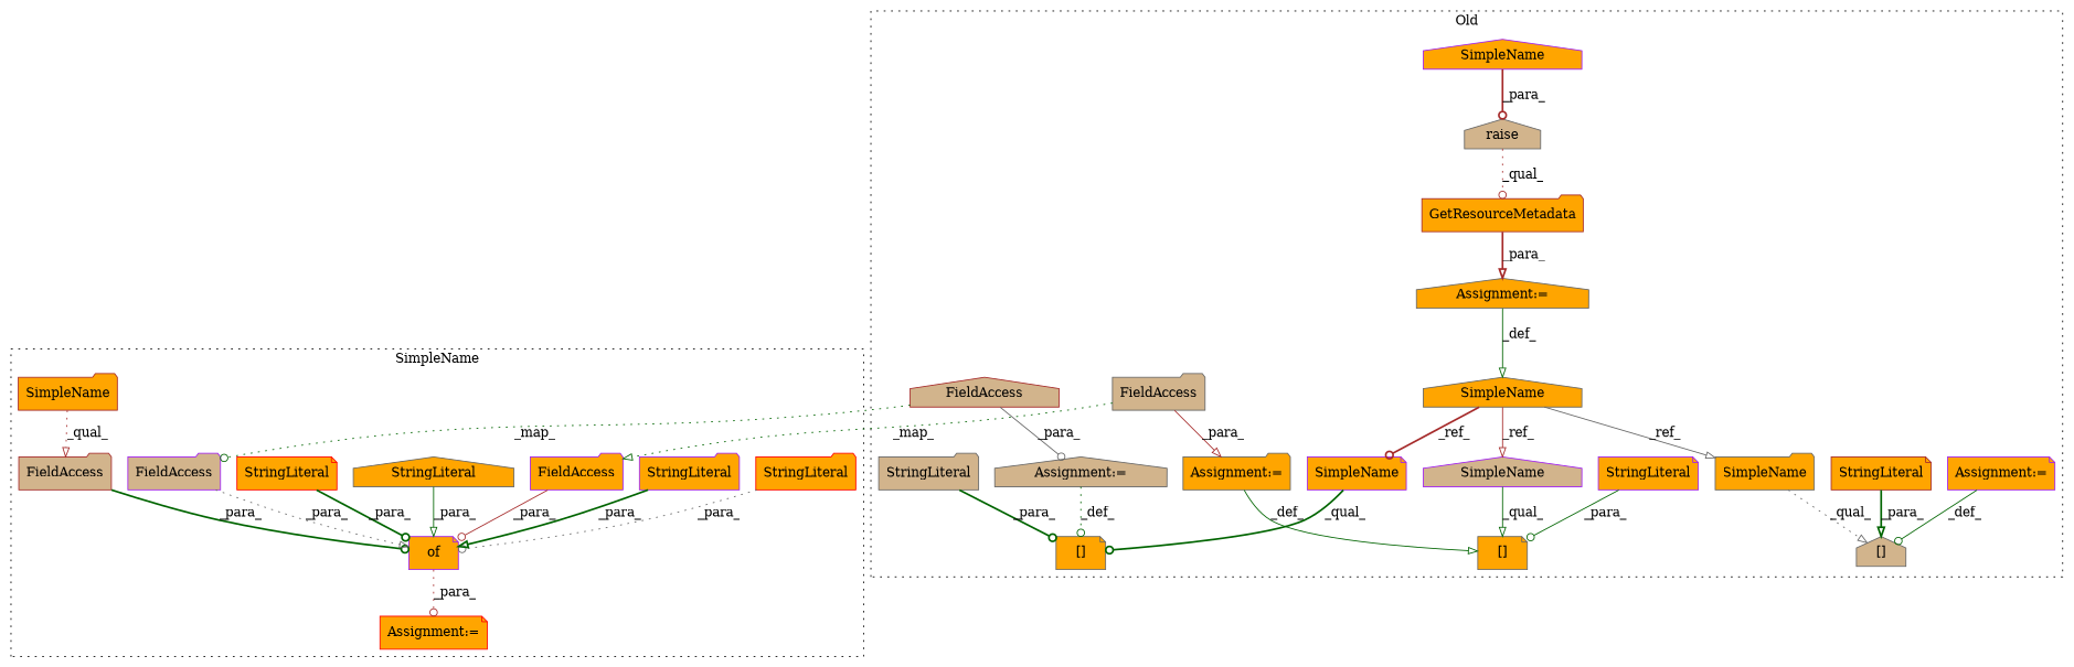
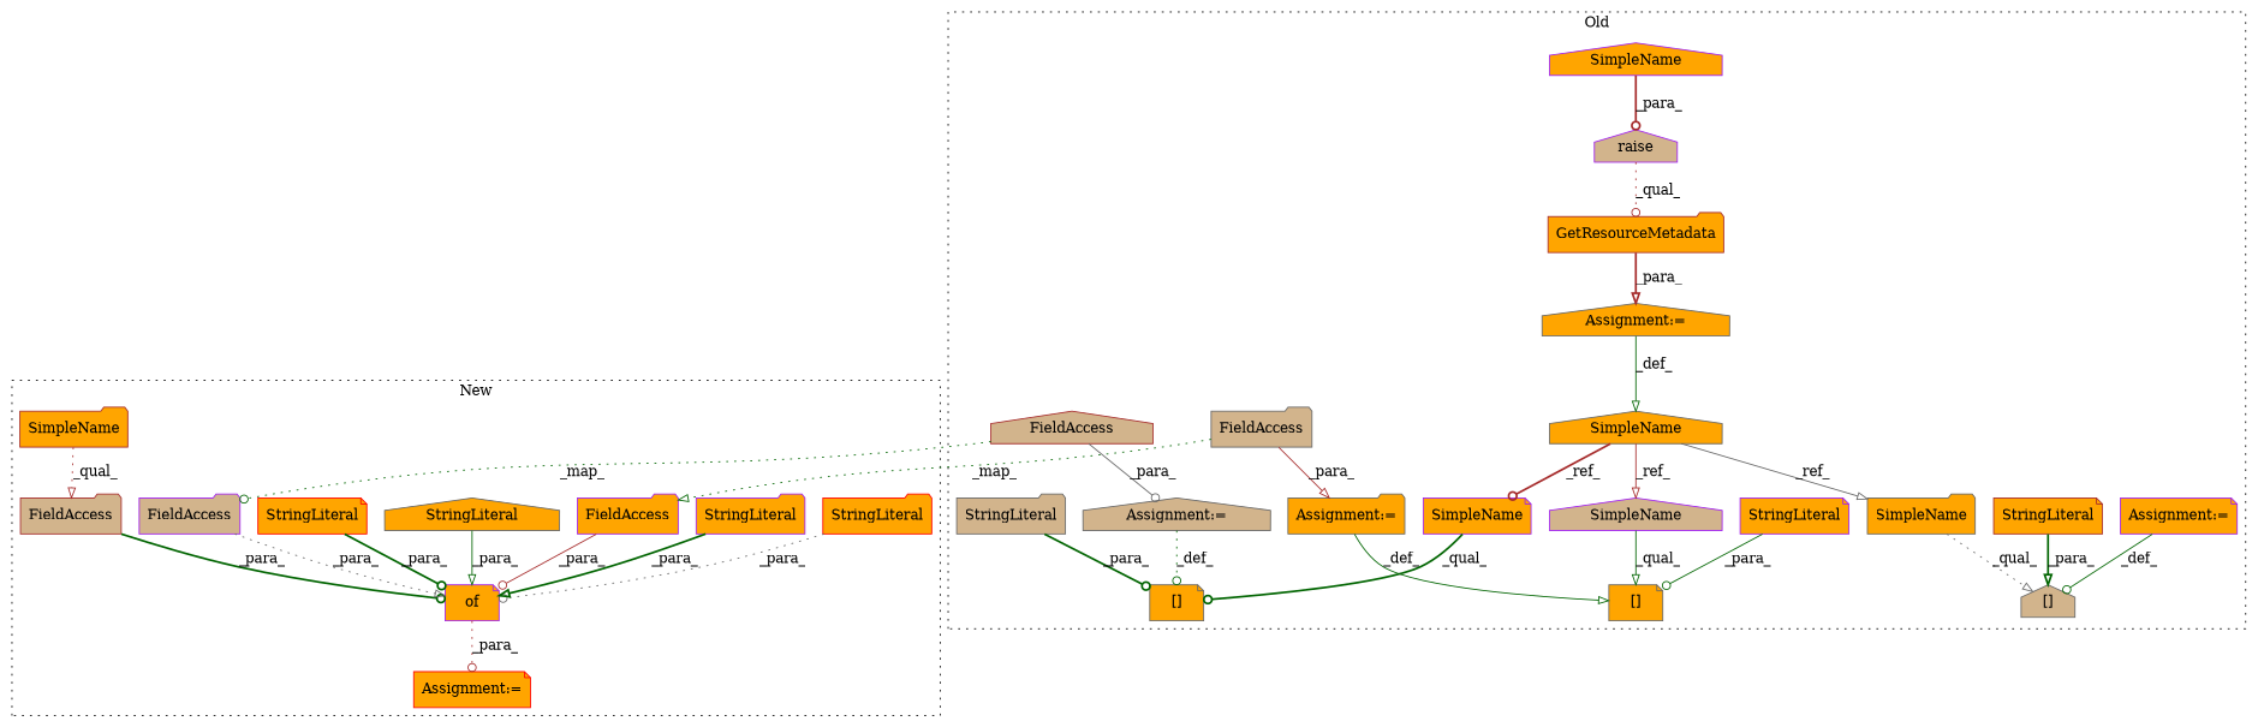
  digraph {
    node [a=45 color=gray40 fillcolor=orange l=1 s=2063 shape=folder style=filled]
    edge [arrowhead=odot color=darkgreen style=solid]
-   n1 [a=32 fillcolor=tan l="6,1" label=raise s="1918,1945" shape=house]
+   n1 [a=32 color=purple fillcolor=tan l="6,1" label=raise s="1918,1945" shape=house]
    n2 [a=7 label="Assignment:=" s=1917 shape=house]
    n3 [a=2 l="7,1" label="[]" s="2050,2065" shape=note]
    n4 [a=42 l=6 label=SimpleName s=1911 shape=house]
    n5 [a=2 fillcolor=tan l="7,1" label="[]" s="2090,2111" shape=house]
    n6 [a=32 color=brown l=21 label=GetResourceMetadata s=1947]
    n7 [a=2 l="7,1" label="[]" s="1974,1990" shape=note]
    n8 [a=7 color=purple label="Assignment:=" s=2112 shape=note]
    n9 [a=7 fillcolor=tan label="Assignment:=" s=2066 shape=house]
    n10 [color=purple l=9 label=StringLiteral s=1981 shape=note]
    n11 [a=22 color=brown fillcolor=tan l=17 label=FieldAccess s=2067 shape=house]
    n12 [color=brown l=14 label=StringLiteral s=2097 shape=note]
    n13 [a=7 label="Assignment:=" s=1991]
    n14 [fillcolor=tan l=8 label=StringLiteral s=2057]
    n15 [a=22 fillcolor=tan l=12 label=FieldAccess s=1992]
    n16 [a=42 color=purple l=4 label=SimpleName s=1941 shape=house]
    n17 [a=42 l=6 label=SimpleName s=2090]
    n18 [a=42 color=purple fillcolor=tan l=6 label=SimpleName s=1974 shape=house]
    n19 [a=42 color=purple l=6 label=SimpleName s=2050 shape=note]
    n20 [a=32 color=purple l="3,1" label=of s="2031,2291" shape=note]
    n21 [a=7 color=red label="Assignment:=" s=2026 shape=note]
    n22 [a=22 color=brown fillcolor=tan l=19 label=FieldAccess]
    n23 [color=red l=26 label=StringLiteral s=2196]
    n24 [color=purple l=23 label=StringLiteral s=2118]
    n25 [a=22 color=purple fillcolor=tan l=17 label=FieldAccess s=2178]
    n26 [l=27 label=StringLiteral s=2245 shape=house]
    n27 [color=red l=21 label=StringLiteral s=2083 shape=note]
    n28 [a=22 color=purple l=12 label=FieldAccess s=2105]
    n29 [a=42 color=brown l=4 label=SimpleName]
    subgraph cluster_1 {
      label=Old
      style=dotted
      n1
      n2
      n3
      n4
      n5
      n6
      n7
      n8
      n9
      n10
      n11
      n12
      n13
      n14
      n15
      n16
      n17
      n18
      n19
    }
    subgraph cluster_2 {
-     label=SimpleName
+     label=New
      style=dotted
      n20
      n21
      n22
      n23
      n24
      n25
      n26
      n27
      n28
      n29
    }
    n1 -> n6 [color=brown label=_qual_ style=dotted]
    n2 -> n4 [arrowhead=onormal label=_def_]
    n4 -> n17 [arrowhead=onormal color=gray40 label=_ref_]
    n4 -> n18 [arrowhead=onormal color=brown label=_ref_]
    n4 -> n19 [color=brown label=_ref_ style=bold]
    n6 -> n2 [arrowhead=onormal color=brown label=_para_ style=bold]
    n8 -> n5 [label=_def_]
    n9 -> n3 [label=_def_ style=dotted]
    n10 -> n7 [label=_para_]
    n11 -> n9 [color=gray40 label=_para_]
    n11 -> n25 [label=_map_ style=dotted]
    n12 -> n5 [arrowhead=onormal label=_para_ style=bold]
    n13 -> n7 [arrowhead=onormal label=_def_]
    n14 -> n3 [label=_para_ style=bold]
    n15 -> n13 [arrowhead=onormal color=brown label=_para_]
    n15 -> n28 [arrowhead=onormal label=_map_ style=dotted]
    n16 -> n1 [color=brown label=_para_ style=bold]
    n17 -> n5 [arrowhead=onormal color=gray40 label=_qual_ style=dotted]
    n18 -> n7 [arrowhead=onormal label=_qual_]
    n19 -> n3 [label=_qual_ style=bold]
    n20 -> n21 [color=brown label=_para_ style=dotted]
    n22 -> n20 [label=_para_ style=bold]
    n23 -> n20 [color=gray40 label=_para_ style=dotted]
    n24 -> n20 [arrowhead=onormal label=_para_ style=bold]
    n25 -> n20 [arrowhead=onormal color=gray40 label=_para_ style=dotted]
    n26 -> n20 [arrowhead=onormal label=_para_]
    n27 -> n20 [label=_para_ style=bold]
    n28 -> n20 [color=brown label=_para_]
    n29 -> n22 [arrowhead=onormal color=brown label=_qual_ style=dotted]
  }
